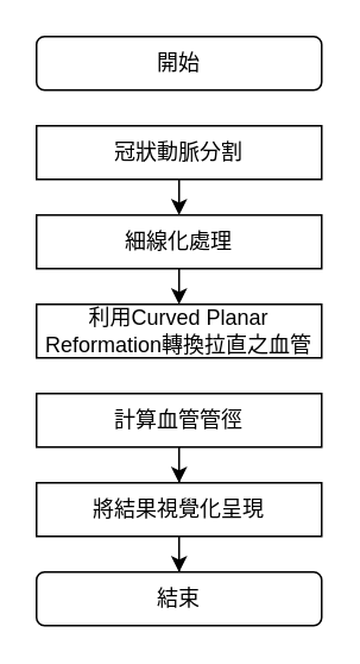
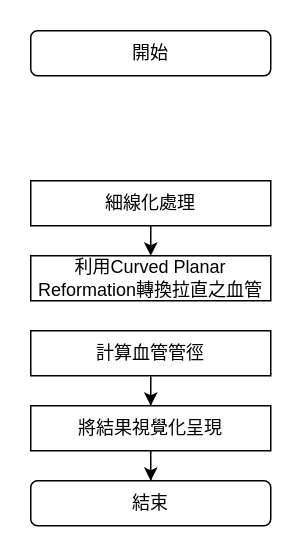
  <mxCell id="0" />
  <mxCell id="1" parent="0" />
  <mxCell id="2" value="開始" style="rounded=1;whiteSpace=wrap;html=1;" parent="1" vertex="1"><mxGeometry x="20" y="20" width="160" height="30" as="geometry" /></mxCell>
- <mxCell id="3" value="冠狀動脈分割" style="rounded=0;whiteSpace=wrap;html=1;" parent="1" vertex="1"><mxGeometry x="20" y="70" width="160" height="30" as="geometry" /></mxCell>
  <mxCell id="4" value="結束" style="rounded=1;whiteSpace=wrap;html=1;" parent="1" vertex="1"><mxGeometry x="20" y="320" width="160" height="30" as="geometry" /></mxCell>
  <mxCell id="5" value="細線化處理" style="rounded=0;whiteSpace=wrap;html=1;" parent="1" vertex="1"><mxGeometry x="20" y="120" width="160" height="30" as="geometry" /></mxCell>
  <mxCell id="6" style="edgeStyle=orthogonalEdgeStyle;rounded=0;orthogonalLoop=1;jettySize=auto;html=1;entryX=0.5;entryY=0;entryDx=0;entryDy=0;exitX=0.5;exitY=1;exitDx=0;exitDy=0;" parent="1" source="5" target="7" edge="1"><mxGeometry relative="1" as="geometry"><mxPoint x="100.029" y="100" as="sourcePoint" /></mxGeometry></mxCell>
  <mxCell id="7" value="利用Curved Planar Reformation轉換拉直之血管" style="rounded=0;whiteSpace=wrap;html=1;" parent="1" vertex="1"><mxGeometry x="20" y="170" width="160" height="30" as="geometry" /></mxCell>
  <mxCell id="8" style="edgeStyle=orthogonalEdgeStyle;rounded=0;orthogonalLoop=1;jettySize=auto;html=1;exitX=0.5;exitY=1;exitDx=0;exitDy=0;" parent="1" source="7" target="7" edge="1"><mxGeometry relative="1" as="geometry" /></mxCell>
  <mxCell id="9" style="edgeStyle=orthogonalEdgeStyle;rounded=0;orthogonalLoop=1;jettySize=auto;html=1;entryX=0.5;entryY=0;entryDx=0;entryDy=0;" parent="1" source="10" target="12" edge="1"><mxGeometry relative="1" as="geometry" /></mxCell>
  <mxCell id="10" value="計算血管管徑" style="rounded=0;whiteSpace=wrap;html=1;" parent="1" vertex="1"><mxGeometry x="20" y="220" width="160" height="30" as="geometry" /></mxCell>
  <mxCell id="11" style="edgeStyle=orthogonalEdgeStyle;rounded=0;orthogonalLoop=1;jettySize=auto;html=1;entryX=0.5;entryY=0;entryDx=0;entryDy=0;" parent="1" source="12" target="4" edge="1"><mxGeometry relative="1" as="geometry" /></mxCell>
  <mxCell id="12" value="將結果視覺化呈現" style="rounded=0;whiteSpace=wrap;html=1;" parent="1" vertex="1"><mxGeometry x="20" y="270" width="160" height="30" as="geometry" /></mxCell>
- <mxCell id="13" style="edgeStyle=orthogonalEdgeStyle;rounded=0;orthogonalLoop=1;jettySize=auto;html=1;entryX=0.5;entryY=0;entryDx=0;entryDy=0;exitX=0.5;exitY=1;exitDx=0;exitDy=0;" parent="1" source="3" target="5" edge="1"><mxGeometry relative="1" as="geometry"><mxPoint x="100.029" y="0" as="sourcePoint" /></mxGeometry></mxCell>
